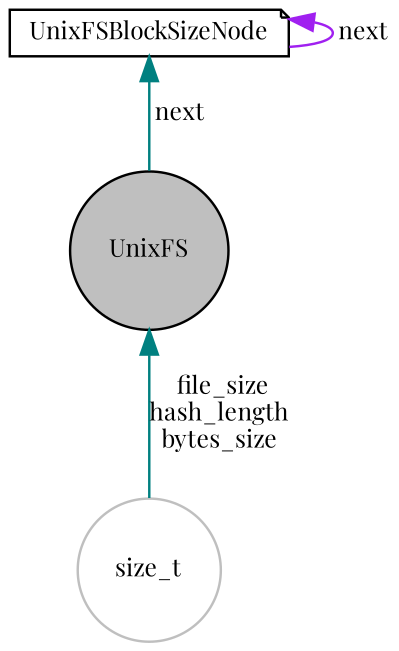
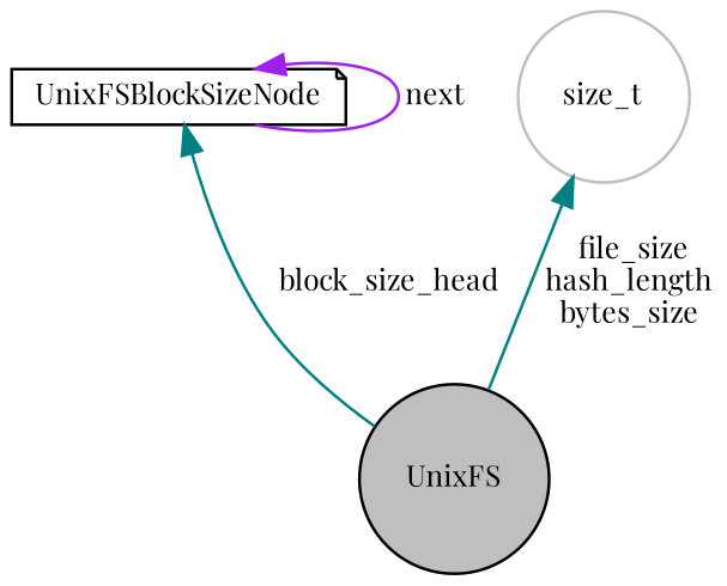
  digraph {
    fontname="Playfair Display"
    node [color=black fillcolor=white fontname="Playfair Display" fontsize=10 shape=circle style=filled]
    edge [color=teal dir=back fontname="Playfair Display" fontsize=10 labelfontname=Helvetica labelfontsize=10 style=solid]
    n1 [fillcolor=grey75 fontcolor=black height=0.2 label=UnixFS width=0.4]
    n2 [height=0.2 label=UnixFSBlockSizeNode shape=note width=0.4]
    n3 [color=grey75 height=0.2 label=size_t width=0.4]
-   n2 -> n1 [label=" next"]
+   n2 -> n1 [label=" block_size_head"]
    n2 -> n2 [color=purple label=" next"]
-   n1 -> n3 [label=" file_size\nhash_length\nbytes_size"]
+   n3 -> n1 [label=" file_size\nhash_length\nbytes_size"]
  }
